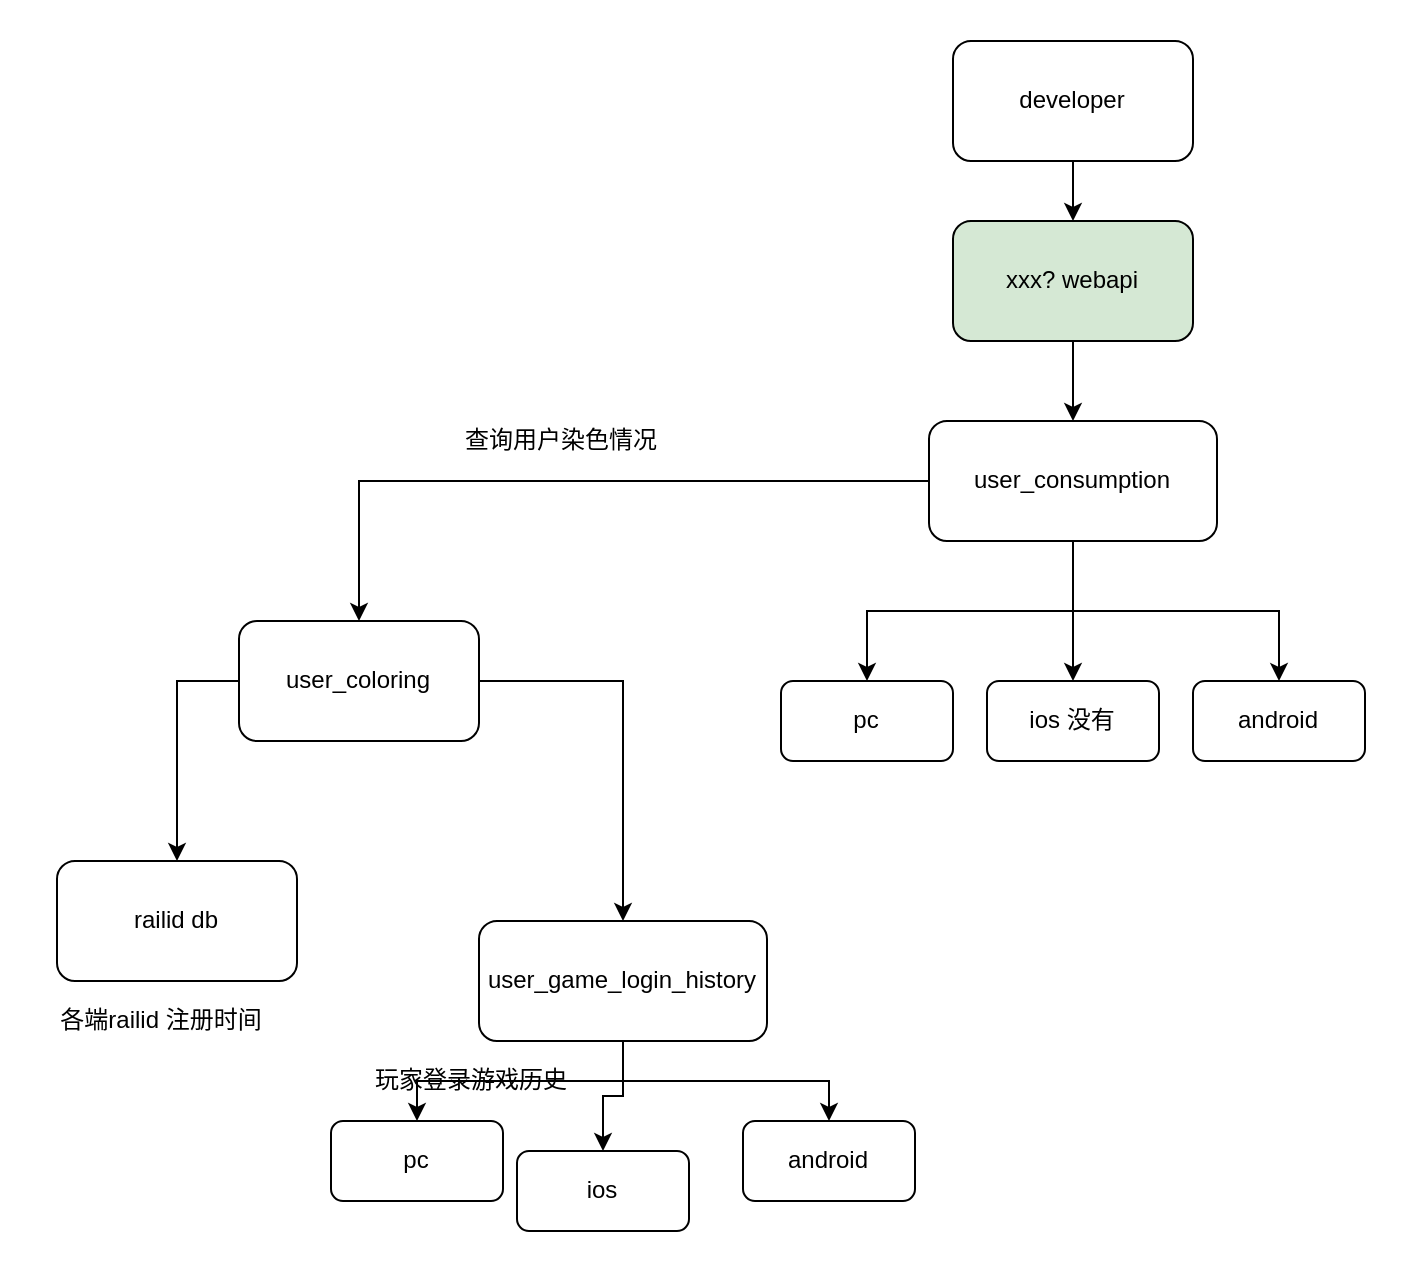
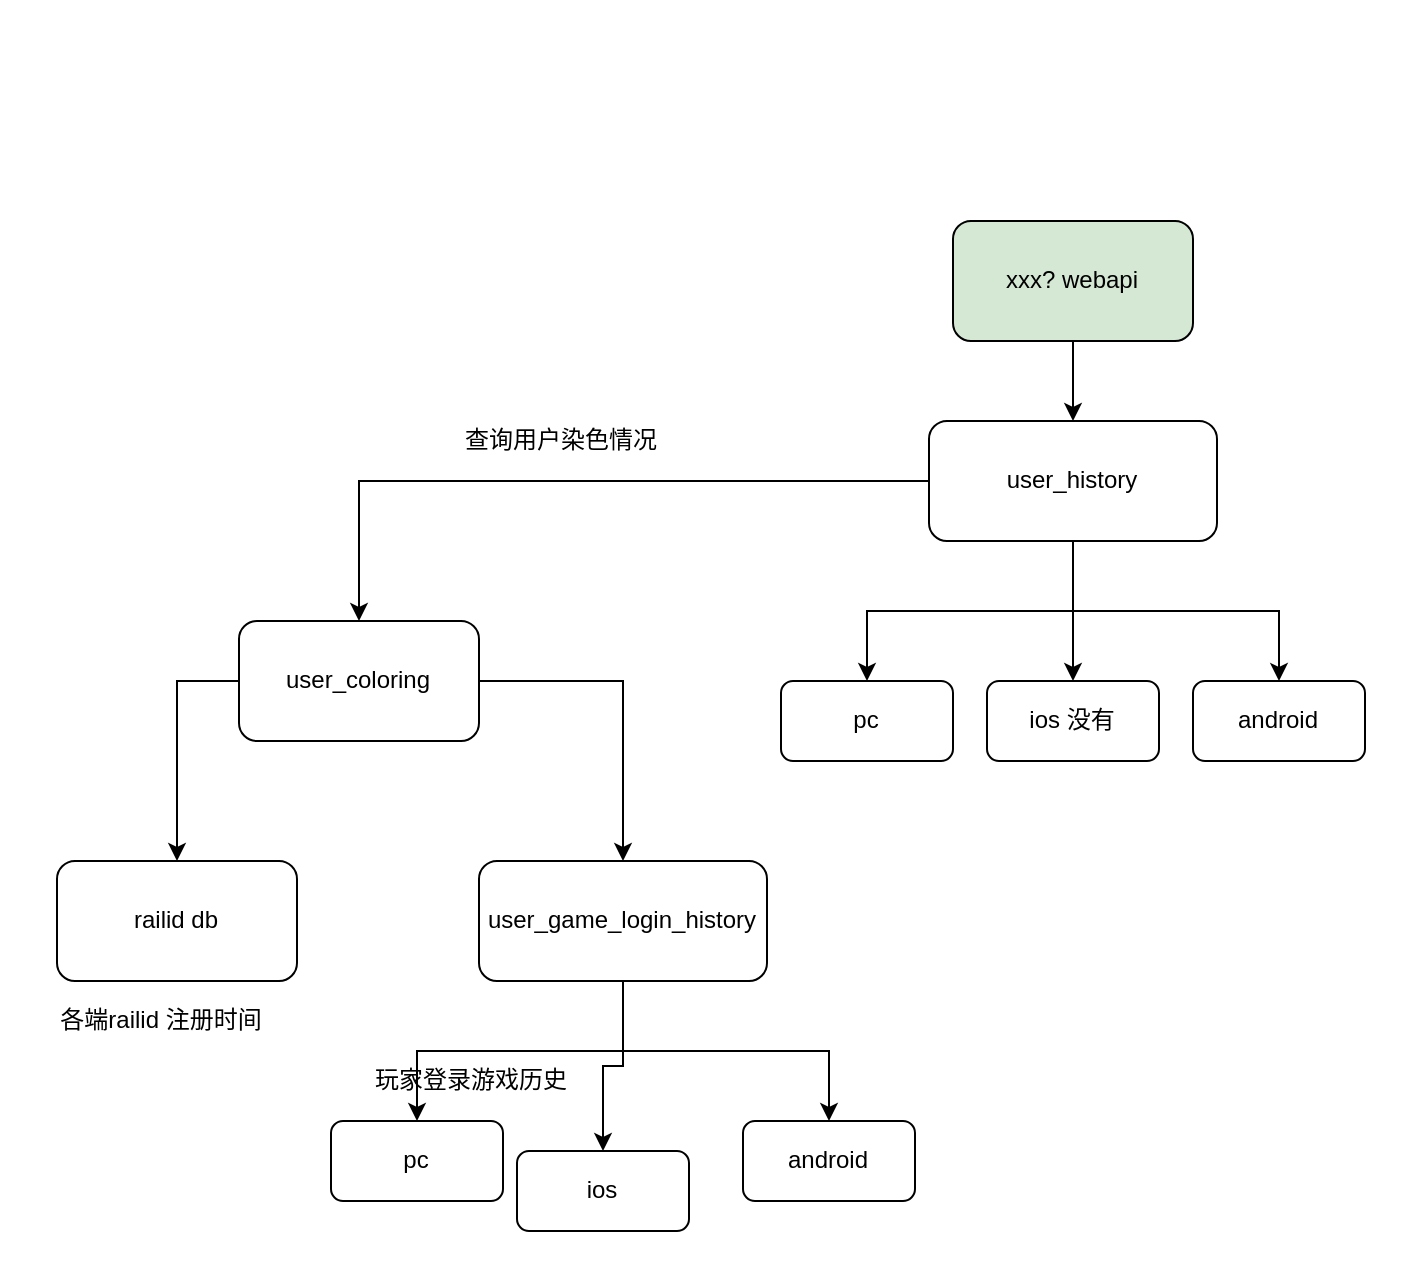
  <mxCell id="0" />
  <mxCell id="1" parent="0" />
  <mxCell id="2" style="edgeStyle=orthogonalEdgeStyle;rounded=0;orthogonalLoop=1;jettySize=auto;html=1;exitX=0;exitY=0.5;exitDx=0;exitDy=0;entryX=0.5;entryY=0;entryDx=0;entryDy=0;" edge="1" parent="1" source="4" target="5"><mxGeometry relative="1" as="geometry" /></mxCell>
  <mxCell id="3" style="edgeStyle=orthogonalEdgeStyle;rounded=0;orthogonalLoop=1;jettySize=auto;html=1;exitX=1;exitY=0.5;exitDx=0;exitDy=0;entryX=0.5;entryY=0;entryDx=0;entryDy=0;" edge="1" parent="1" source="4" target="10"><mxGeometry relative="1" as="geometry" /></mxCell>
  <mxCell id="4" value="user_coloring" style="rounded=1;whiteSpace=wrap;html=1;" vertex="1" parent="1"><mxGeometry x="119" y="310" width="120" height="60" as="geometry" /></mxCell>
  <mxCell id="5" value="railid db" style="rounded=1;whiteSpace=wrap;html=1;" vertex="1" parent="1"><mxGeometry x="28" y="430" width="120" height="60" as="geometry" /></mxCell>
  <mxCell id="6" value="各端railid 注册时间" style="text;html=1;align=center;verticalAlign=middle;resizable=0;points=[];autosize=1;strokeColor=none;fillColor=none;" vertex="1" parent="1"><mxGeometry x="20" y="500" width="120" height="20" as="geometry" /></mxCell>
  <mxCell id="7" style="edgeStyle=orthogonalEdgeStyle;rounded=0;orthogonalLoop=1;jettySize=auto;html=1;entryX=0.5;entryY=0;entryDx=0;entryDy=0;" edge="1" parent="1" source="10" target="11"><mxGeometry relative="1" as="geometry" /></mxCell>
  <mxCell id="8" style="edgeStyle=orthogonalEdgeStyle;rounded=0;orthogonalLoop=1;jettySize=auto;html=1;entryX=0.5;entryY=0;entryDx=0;entryDy=0;" edge="1" parent="1" source="10" target="12"><mxGeometry relative="1" as="geometry" /></mxCell>
  <mxCell id="9" style="edgeStyle=orthogonalEdgeStyle;rounded=0;orthogonalLoop=1;jettySize=auto;html=1;exitX=0.5;exitY=1;exitDx=0;exitDy=0;entryX=0.5;entryY=0;entryDx=0;entryDy=0;" edge="1" parent="1" source="10" target="13"><mxGeometry relative="1" as="geometry" /></mxCell>
- <mxCell id="10" value="user_game_login_history" style="rounded=1;whiteSpace=wrap;html=1;" vertex="1" parent="1"><mxGeometry x="239" y="460" width="144" height="60" as="geometry" /></mxCell>
+ <mxCell id="10" value="user_game_login_history" style="rounded=1;whiteSpace=wrap;html=1;" vertex="1" parent="1"><mxGeometry x="239" y="430" width="144" height="60" as="geometry" /></mxCell>
  <mxCell id="11" value="pc" style="rounded=1;whiteSpace=wrap;html=1;" vertex="1" parent="1"><mxGeometry x="165" y="560" width="86" height="40" as="geometry" /></mxCell>
  <mxCell id="12" value="ios" style="rounded=1;whiteSpace=wrap;html=1;" vertex="1" parent="1"><mxGeometry x="258" y="575" width="86" height="40" as="geometry" /></mxCell>
  <mxCell id="13" value="android" style="rounded=1;whiteSpace=wrap;html=1;" vertex="1" parent="1"><mxGeometry x="371" y="560" width="86" height="40" as="geometry" /></mxCell>
  <mxCell id="14" value="玩家登录游戏历史" style="text;html=1;align=center;verticalAlign=middle;resizable=0;points=[];autosize=1;strokeColor=none;fillColor=none;" vertex="1" parent="1"><mxGeometry x="180" y="530" width="110" height="20" as="geometry" /></mxCell>
  <mxCell id="15" style="edgeStyle=orthogonalEdgeStyle;rounded=0;orthogonalLoop=1;jettySize=auto;html=1;exitX=0.5;exitY=1;exitDx=0;exitDy=0;entryX=0.5;entryY=0;entryDx=0;entryDy=0;" edge="1" parent="1" source="16" target="21"><mxGeometry relative="1" as="geometry" /></mxCell>
  <mxCell id="16" value="xxx? webapi" style="rounded=1;whiteSpace=wrap;html=1;fillColor=#d5e8d4;" vertex="1" parent="1"><mxGeometry x="476" y="110" width="120" height="60" as="geometry" /></mxCell>
  <mxCell id="17" style="edgeStyle=orthogonalEdgeStyle;rounded=0;orthogonalLoop=1;jettySize=auto;html=1;entryX=0.5;entryY=0;entryDx=0;entryDy=0;" edge="1" parent="1" source="21" target="22"><mxGeometry relative="1" as="geometry" /></mxCell>
  <mxCell id="18" style="edgeStyle=orthogonalEdgeStyle;rounded=0;orthogonalLoop=1;jettySize=auto;html=1;entryX=0.5;entryY=0;entryDx=0;entryDy=0;" edge="1" parent="1" source="21" target="23"><mxGeometry relative="1" as="geometry" /></mxCell>
  <mxCell id="19" style="edgeStyle=orthogonalEdgeStyle;rounded=0;orthogonalLoop=1;jettySize=auto;html=1;exitX=0.5;exitY=1;exitDx=0;exitDy=0;entryX=0.5;entryY=0;entryDx=0;entryDy=0;" edge="1" parent="1" source="21" target="24"><mxGeometry relative="1" as="geometry" /></mxCell>
  <mxCell id="20" style="edgeStyle=orthogonalEdgeStyle;rounded=0;orthogonalLoop=1;jettySize=auto;html=1;exitX=0;exitY=0.5;exitDx=0;exitDy=0;entryX=0.5;entryY=0;entryDx=0;entryDy=0;" edge="1" parent="1" source="21" target="4"><mxGeometry relative="1" as="geometry" /></mxCell>
- <mxCell id="21" value="user_consumption" style="rounded=1;whiteSpace=wrap;html=1;" vertex="1" parent="1"><mxGeometry x="464" y="210" width="144" height="60" as="geometry" /></mxCell>
+ <mxCell id="21" value="user_history" style="rounded=1;whiteSpace=wrap;html=1;" vertex="1" parent="1"><mxGeometry x="464" y="210" width="144" height="60" as="geometry" /></mxCell>
  <mxCell id="22" value="pc" style="rounded=1;whiteSpace=wrap;html=1;" vertex="1" parent="1"><mxGeometry x="390" y="340" width="86" height="40" as="geometry" /></mxCell>
  <mxCell id="23" value="ios 没有" style="rounded=1;whiteSpace=wrap;html=1;" vertex="1" parent="1"><mxGeometry x="493" y="340" width="86" height="40" as="geometry" /></mxCell>
  <mxCell id="24" value="android" style="rounded=1;whiteSpace=wrap;html=1;" vertex="1" parent="1"><mxGeometry x="596" y="340" width="86" height="40" as="geometry" /></mxCell>
  <mxCell id="25" value="查询用户染色情况" style="text;html=1;align=center;verticalAlign=middle;resizable=0;points=[];autosize=1;strokeColor=none;fillColor=none;" vertex="1" parent="1"><mxGeometry x="225" y="210" width="110" height="20" as="geometry" /></mxCell>
- <mxCell id="26" value="" style="edgeStyle=orthogonalEdgeStyle;rounded=0;orthogonalLoop=1;jettySize=auto;html=1;" edge="1" parent="1" source="27" target="16"><mxGeometry relative="1" as="geometry" /></mxCell>
- <mxCell id="27" value="developer" style="rounded=1;whiteSpace=wrap;html=1;" vertex="1" parent="1"><mxGeometry x="476" y="20" width="120" height="60" as="geometry" /></mxCell>
